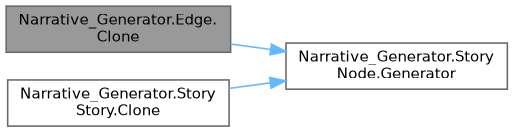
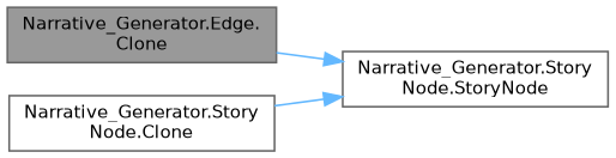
  digraph {
    rankdir=LR
    node [color=grey40 fillcolor=white fontname=Helvetica fontsize=10 shape=box style=filled]
    edge [color=steelblue1 fontname=Helvetica fontsize=10 labelfontname=Helvetica labelfontsize=10 style=solid]
    n1 [color=gray40 fillcolor=grey60 fontcolor=black height=0.2 label="Narrative_Generator.Edge.\lClone" width=0.4]
-   n2 [height=0.2 label="Narrative_Generator.Story\lNode.Generator" width=0.4]
-   n3 [height=0.2 label="Narrative_Generator.Story\lStory.Clone" width=0.4]
+   n2 [height=0.2 label="Narrative_Generator.Story\lNode.StoryNode" width=0.4]
+   n3 [height=0.2 label="Narrative_Generator.Story\lNode.Clone" width=0.4]
    n1 -> n2
    n3 -> n2
  }
